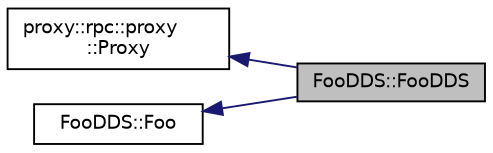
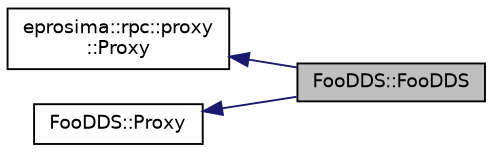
  digraph {
    rankdir=LR
    node [color=black fillcolor=white fontname=Helvetica fontsize=10 shape=record style=filled]
    edge [color=midnightblue dir=back fontname=Helvetica fontsize=10 labelfontname=Helvetica labelfontsize=10 style=solid]
    n1 [fillcolor=grey75 fontcolor=black height=0.2 label="FooDDS::FooDDS" width=0.4]
-   n2 [height=0.2 label="proxy::rpc::proxy\l::Proxy" width=0.4]
-   n3 [height=0.2 label="FooDDS::Foo" width=0.4]
+   n2 [height=0.2 label="eprosima::rpc::proxy\l::Proxy" width=0.4]
+   n3 [height=0.2 label="FooDDS::Proxy" width=0.4]
    n2 -> n1
    n3 -> n1
  }
